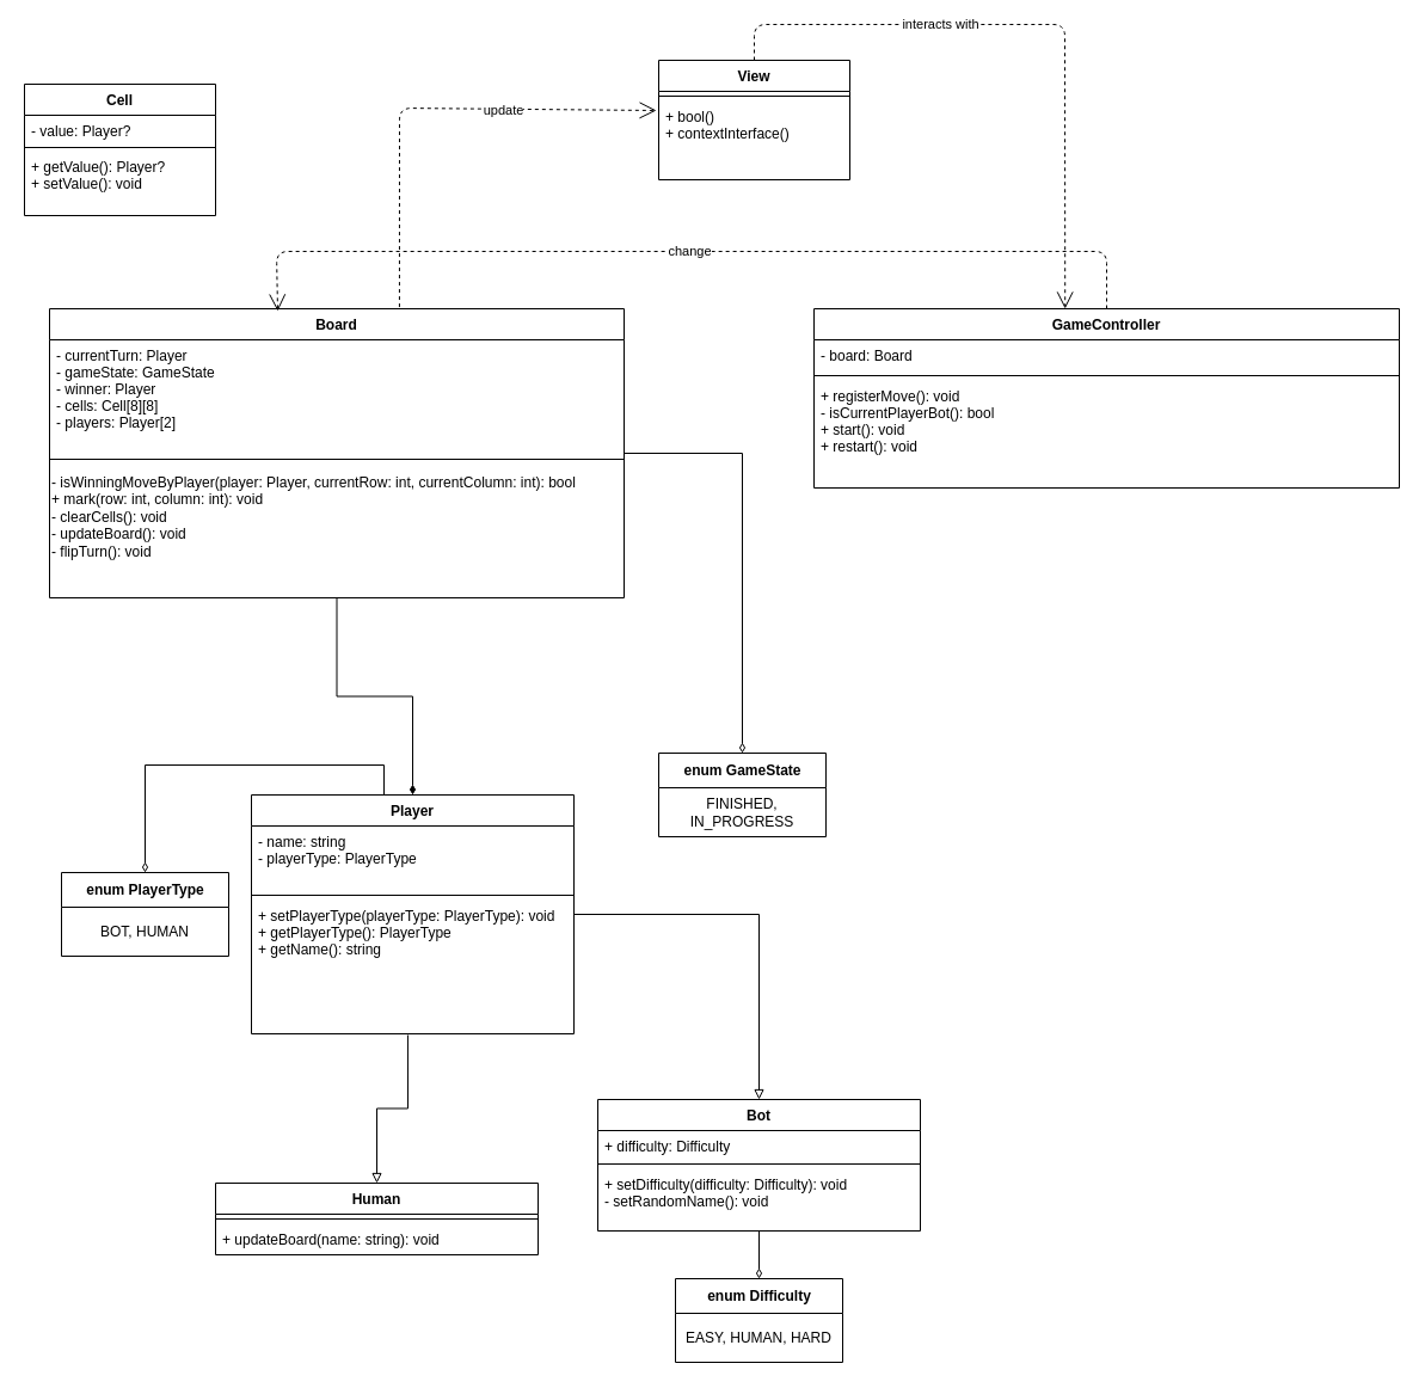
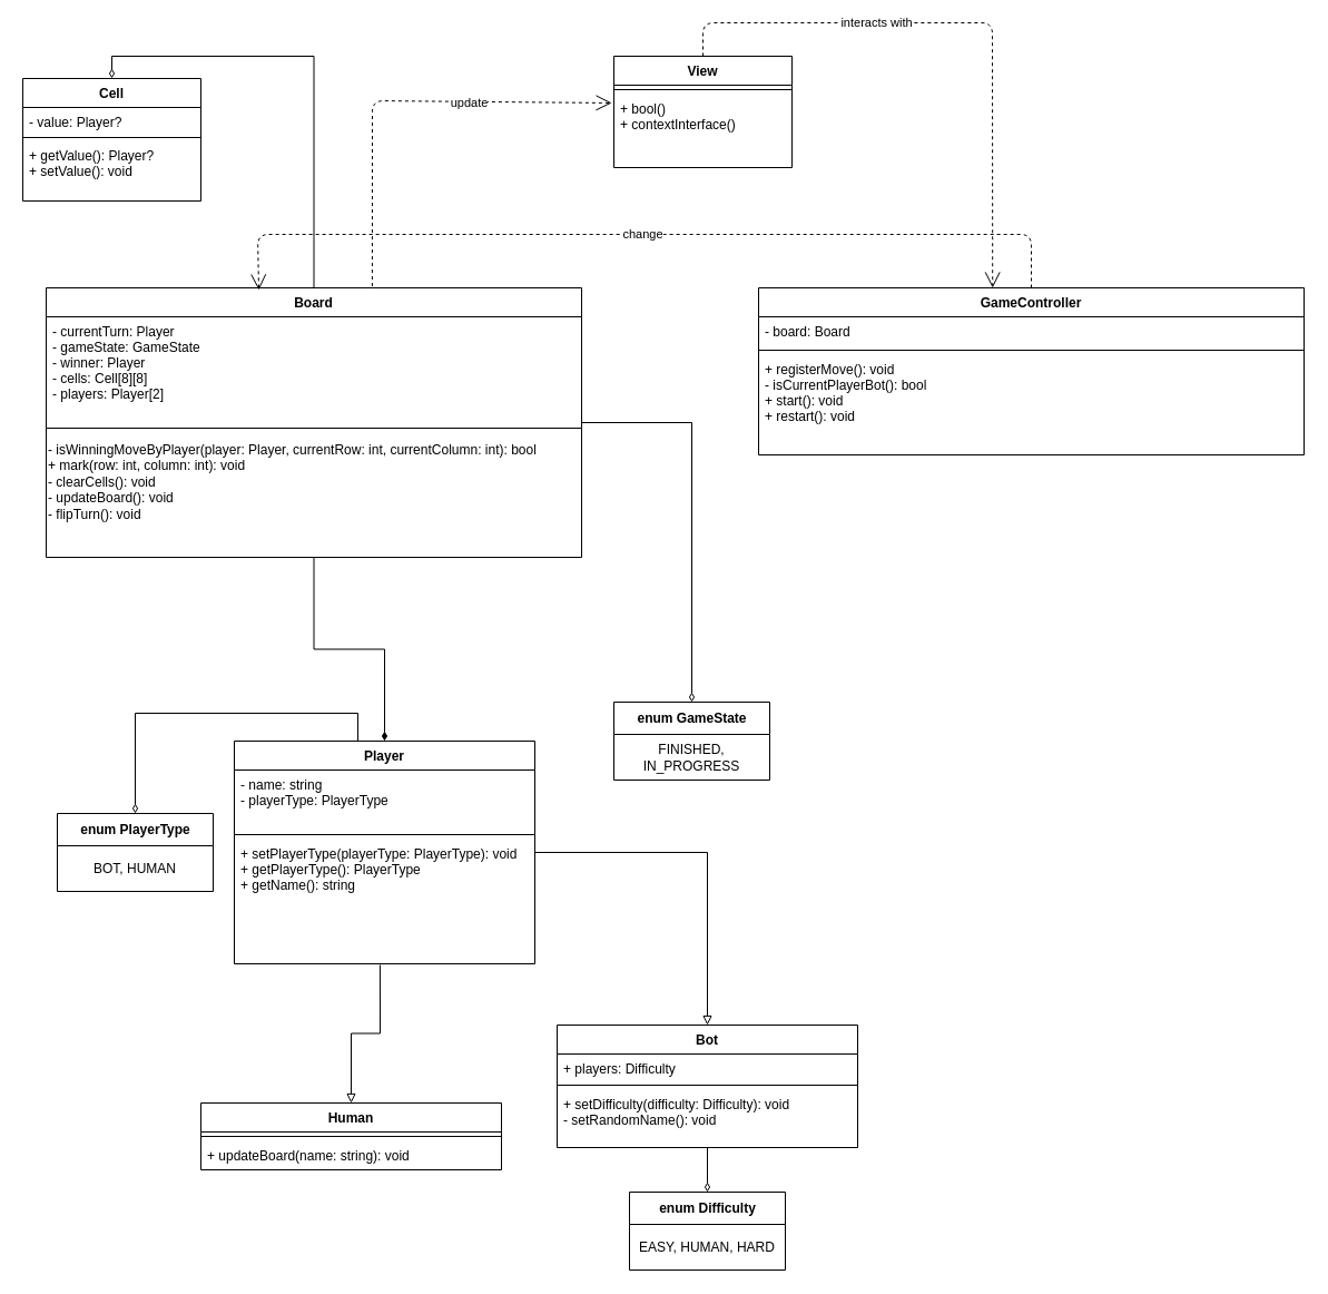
  <mxCell id="0" />
  <mxCell id="1" parent="0" />
  <mxCell id="2" style="edgeStyle=orthogonalEdgeStyle;rounded=0;orthogonalLoop=1;jettySize=auto;html=1;entryX=0.5;entryY=0;entryDx=0;entryDy=0;endArrow=block;endFill=0;" edge="1" parent="1" source="3" target="40"><mxGeometry relative="1" as="geometry" /></mxCell>
  <mxCell id="3" value="Player" style="swimlane;fontStyle=1;align=center;verticalAlign=top;childLayout=stackLayout;horizontal=1;startSize=26;horizontalStack=0;resizeParent=1;resizeParentMax=0;resizeLast=0;collapsible=1;marginBottom=0;" parent="1" vertex="1"><mxGeometry x="210" y="665" width="270" height="200" as="geometry" /></mxCell>
  <mxCell id="4" value="- name: string&#10;- playerType: PlayerType" style="text;strokeColor=none;fillColor=none;align=left;verticalAlign=top;spacingLeft=4;spacingRight=4;overflow=hidden;rotatable=0;points=[[0,0.5],[1,0.5]];portConstraint=eastwest;" parent="3" vertex="1"><mxGeometry y="26" width="270" height="54" as="geometry" /></mxCell>
  <mxCell id="5" value="" style="line;strokeWidth=1;fillColor=none;align=left;verticalAlign=middle;spacingTop=-1;spacingLeft=3;spacingRight=3;rotatable=0;labelPosition=right;points=[];portConstraint=eastwest;" parent="3" vertex="1"><mxGeometry y="80" width="270" height="8" as="geometry" /></mxCell>
  <mxCell id="6" value="+ setPlayerType(playerType: PlayerType): void&#10;+ getPlayerType(): PlayerType&#10;+ getName(): string" style="text;strokeColor=none;fillColor=none;align=left;verticalAlign=top;spacingLeft=4;spacingRight=4;overflow=hidden;rotatable=0;points=[[0,0.5],[1,0.5]];portConstraint=eastwest;" parent="3" vertex="1"><mxGeometry y="88" width="270" height="112" as="geometry" /></mxCell>
  <mxCell id="7" value="View" style="swimlane;fontStyle=1;align=center;verticalAlign=top;childLayout=stackLayout;horizontal=1;startSize=26;horizontalStack=0;resizeParent=1;resizeParentMax=0;resizeLast=0;collapsible=1;marginBottom=0;" parent="1" vertex="1"><mxGeometry x="551" y="50" width="160" height="100" as="geometry" /></mxCell>
  <mxCell id="8" value="" style="line;strokeWidth=1;fillColor=none;align=left;verticalAlign=middle;spacingTop=-1;spacingLeft=3;spacingRight=3;rotatable=0;labelPosition=right;points=[];portConstraint=eastwest;" parent="7" vertex="1"><mxGeometry y="26" width="160" height="8" as="geometry" /></mxCell>
  <mxCell id="9" value="+ bool()&#10;+ contextInterface()" style="text;strokeColor=none;fillColor=none;align=left;verticalAlign=top;spacingLeft=4;spacingRight=4;overflow=hidden;rotatable=0;points=[[0,0.5],[1,0.5]];portConstraint=eastwest;" parent="7" vertex="1"><mxGeometry y="34" width="160" height="66" as="geometry" /></mxCell>
+ <mxCell id="10" style="edgeStyle=orthogonalEdgeStyle;rounded=0;orthogonalLoop=1;jettySize=auto;html=1;entryX=0.5;entryY=0;entryDx=0;entryDy=0;endArrow=diamondThin;endFill=0;" parent="1" source="14" target="18" edge="1"><mxGeometry relative="1" as="geometry" /></mxCell>
  <mxCell id="11" style="edgeStyle=orthogonalEdgeStyle;rounded=0;orthogonalLoop=1;jettySize=auto;html=1;entryX=0.5;entryY=0;entryDx=0;entryDy=0;endArrow=diamondThin;endFill=1;" edge="1" parent="1" source="14" target="3"><mxGeometry relative="1" as="geometry" /></mxCell>
  <mxCell id="12" style="edgeStyle=orthogonalEdgeStyle;rounded=0;orthogonalLoop=1;jettySize=auto;html=1;entryX=0.5;entryY=0;entryDx=0;entryDy=0;endArrow=diamondThin;endFill=0;" edge="1" parent="1" source="14" target="22"><mxGeometry relative="1" as="geometry" /></mxCell>
  <mxCell id="13" style="edgeStyle=orthogonalEdgeStyle;rounded=0;orthogonalLoop=1;jettySize=auto;html=1;entryX=0.5;entryY=0;entryDx=0;entryDy=0;endArrow=diamondThin;endFill=0;exitX=0.5;exitY=0;exitDx=0;exitDy=0;" edge="1" parent="1" source="3" target="30"><mxGeometry relative="1" as="geometry"><Array as="points"><mxPoint x="321" y="665" /><mxPoint x="321" y="640" /><mxPoint x="121" y="640" /></Array></mxGeometry></mxCell>
  <mxCell id="14" value="Board" style="swimlane;fontStyle=1;align=center;verticalAlign=top;childLayout=stackLayout;horizontal=1;startSize=26;horizontalStack=0;resizeParent=1;resizeParentMax=0;resizeLast=0;collapsible=1;marginBottom=0;" parent="1" vertex="1"><mxGeometry x="41" y="258" width="481" height="242" as="geometry" /></mxCell>
  <mxCell id="15" value="- currentTurn: Player&#10;- gameState: GameState&#10;- winner: Player&#10;- cells: Cell[8][8]&#10;- players: Player[2]" style="text;strokeColor=none;fillColor=none;align=left;verticalAlign=top;spacingLeft=4;spacingRight=4;overflow=hidden;rotatable=0;points=[[0,0.5],[1,0.5]];portConstraint=eastwest;" parent="14" vertex="1"><mxGeometry y="26" width="481" height="94" as="geometry" /></mxCell>
  <mxCell id="16" value="" style="line;strokeWidth=1;fillColor=none;align=left;verticalAlign=middle;spacingTop=-1;spacingLeft=3;spacingRight=3;rotatable=0;labelPosition=right;points=[];portConstraint=eastwest;" parent="14" vertex="1"><mxGeometry y="120" width="481" height="12" as="geometry" /></mxCell>
  <mxCell id="17" value="- isWinningMoveByPlayer(player: Player, currentRow: int, currentColumn: int): bool&lt;br&gt;+ mark(row: int, column: int): void&lt;br&gt;- clearCells(): void&lt;br&gt;- updateBoard(): void&lt;br&gt;- flipTurn(): void" style="text;whiteSpace=wrap;html=1;" vertex="1" parent="14"><mxGeometry y="132" width="481" height="110" as="geometry" /></mxCell>
  <mxCell id="18" value="Cell" style="swimlane;fontStyle=1;align=center;verticalAlign=top;childLayout=stackLayout;horizontal=1;startSize=26;horizontalStack=0;resizeParent=1;resizeParentMax=0;resizeLast=0;collapsible=1;marginBottom=0;" parent="1" vertex="1"><mxGeometry x="20" y="70" width="160" height="110" as="geometry" /></mxCell>
  <mxCell id="19" value="- value: Player?" style="text;strokeColor=none;fillColor=none;align=left;verticalAlign=top;spacingLeft=4;spacingRight=4;overflow=hidden;rotatable=0;points=[[0,0.5],[1,0.5]];portConstraint=eastwest;" parent="18" vertex="1"><mxGeometry y="26" width="160" height="24" as="geometry" /></mxCell>
  <mxCell id="20" value="" style="line;strokeWidth=1;fillColor=none;align=left;verticalAlign=middle;spacingTop=-1;spacingLeft=3;spacingRight=3;rotatable=0;labelPosition=right;points=[];portConstraint=eastwest;" parent="18" vertex="1"><mxGeometry y="50" width="160" height="6" as="geometry" /></mxCell>
  <mxCell id="21" value="+ getValue(): Player?&#10;+ setValue(): void" style="text;strokeColor=none;fillColor=none;align=left;verticalAlign=top;spacingLeft=4;spacingRight=4;overflow=hidden;rotatable=0;points=[[0,0.5],[1,0.5]];portConstraint=eastwest;" parent="18" vertex="1"><mxGeometry y="56" width="160" height="54" as="geometry" /></mxCell>
  <mxCell id="22" value="enum GameState" style="swimlane;fontStyle=1;align=center;verticalAlign=middle;childLayout=stackLayout;horizontal=1;startSize=29;horizontalStack=0;resizeParent=1;resizeParentMax=0;resizeLast=0;collapsible=0;marginBottom=0;html=1;" parent="1" vertex="1"><mxGeometry x="551" y="630" width="140" height="70" as="geometry" /></mxCell>
  <mxCell id="23" value="FINISHED, &lt;br&gt;IN_PROGRESS" style="text;html=1;strokeColor=none;fillColor=none;align=center;verticalAlign=middle;spacingLeft=4;spacingRight=4;overflow=hidden;rotatable=0;points=[[0,0.5],[1,0.5]];portConstraint=eastwest;" parent="22" vertex="1"><mxGeometry y="29" width="140" height="41" as="geometry" /></mxCell>
  <mxCell id="24" value="GameController" style="swimlane;fontStyle=1;align=center;verticalAlign=top;childLayout=stackLayout;horizontal=1;startSize=26;horizontalStack=0;resizeParent=1;resizeParentMax=0;resizeLast=0;collapsible=1;marginBottom=0;" parent="1" vertex="1"><mxGeometry x="681" y="258" width="490" height="150" as="geometry" /></mxCell>
  <mxCell id="25" value="- board: Board" style="text;strokeColor=none;fillColor=none;align=left;verticalAlign=top;spacingLeft=4;spacingRight=4;overflow=hidden;rotatable=0;points=[[0,0.5],[1,0.5]];portConstraint=eastwest;" parent="24" vertex="1"><mxGeometry y="26" width="490" height="26" as="geometry" /></mxCell>
  <mxCell id="26" value="" style="line;strokeWidth=1;fillColor=none;align=left;verticalAlign=middle;spacingTop=-1;spacingLeft=3;spacingRight=3;rotatable=0;labelPosition=right;points=[];portConstraint=eastwest;" parent="24" vertex="1"><mxGeometry y="52" width="490" height="8" as="geometry" /></mxCell>
  <mxCell id="27" value="+ registerMove(): void&#10;- isCurrentPlayerBot(): bool&#10;+ start(): void&#10;+ restart(): void" style="text;strokeColor=none;fillColor=none;align=left;verticalAlign=top;spacingLeft=4;spacingRight=4;overflow=hidden;rotatable=0;points=[[0,0.5],[1,0.5]];portConstraint=eastwest;" parent="24" vertex="1"><mxGeometry y="60" width="490" height="90" as="geometry" /></mxCell>
  <mxCell id="28" value="enum Difficulty" style="swimlane;fontStyle=1;align=center;verticalAlign=middle;childLayout=stackLayout;horizontal=1;startSize=29;horizontalStack=0;resizeParent=1;resizeParentMax=0;resizeLast=0;collapsible=0;marginBottom=0;html=1;" parent="1" vertex="1"><mxGeometry x="565" y="1070" width="140" height="70" as="geometry" /></mxCell>
  <mxCell id="29" value="EASY, HUMAN, HARD" style="text;html=1;strokeColor=none;fillColor=none;align=center;verticalAlign=middle;spacingLeft=4;spacingRight=4;overflow=hidden;rotatable=0;points=[[0,0.5],[1,0.5]];portConstraint=eastwest;" parent="28" vertex="1"><mxGeometry y="29" width="140" height="41" as="geometry" /></mxCell>
  <mxCell id="30" value="enum PlayerType" style="swimlane;fontStyle=1;align=center;verticalAlign=middle;childLayout=stackLayout;horizontal=1;startSize=29;horizontalStack=0;resizeParent=1;resizeParentMax=0;resizeLast=0;collapsible=0;marginBottom=0;html=1;" parent="1" vertex="1"><mxGeometry x="51" y="730" width="140" height="70" as="geometry" /></mxCell>
  <mxCell id="31" value="BOT, HUMAN" style="text;html=1;strokeColor=none;fillColor=none;align=center;verticalAlign=middle;spacingLeft=4;spacingRight=4;overflow=hidden;rotatable=0;points=[[0,0.5],[1,0.5]];portConstraint=eastwest;" parent="30" vertex="1"><mxGeometry y="29" width="140" height="41" as="geometry" /></mxCell>
  <mxCell id="32" style="edgeStyle=orthogonalEdgeStyle;rounded=0;orthogonalLoop=1;jettySize=auto;html=1;endArrow=block;endFill=0;exitX=0.485;exitY=1.009;exitDx=0;exitDy=0;exitPerimeter=0;entryX=0.5;entryY=0;entryDx=0;entryDy=0;" parent="1" source="6" target="36" edge="1"><mxGeometry relative="1" as="geometry" /></mxCell>
  <mxCell id="33" value="interacts with" style="endArrow=open;endSize=12;dashed=1;html=1;exitX=0.5;exitY=0;exitDx=0;exitDy=0;entryX=0.429;entryY=0;entryDx=0;entryDy=0;entryPerimeter=0;" parent="1" source="7" target="24" edge="1"><mxGeometry x="-0.294" width="160" relative="1" as="geometry"><mxPoint x="611" y="480" as="sourcePoint" /><mxPoint x="911" y="0" as="targetPoint" /><Array as="points"><mxPoint x="631" y="20" /><mxPoint x="891" y="20" /></Array><mxPoint as="offset" /></mxGeometry></mxCell>
  <mxCell id="34" value="change" style="endArrow=open;endSize=12;dashed=1;html=1;exitX=0.5;exitY=0;exitDx=0;exitDy=0;" parent="1" source="24" edge="1"><mxGeometry width="160" relative="1" as="geometry"><mxPoint x="611" y="430" as="sourcePoint" /><mxPoint x="232" y="260" as="targetPoint" /><Array as="points"><mxPoint x="926" y="210" /><mxPoint x="231" y="210" /></Array></mxGeometry></mxCell>
  <mxCell id="35" value="update" style="endArrow=open;endSize=12;dashed=1;html=1;exitX=0.609;exitY=-0.006;exitDx=0;exitDy=0;exitPerimeter=0;entryX=-0.012;entryY=0.121;entryDx=0;entryDy=0;entryPerimeter=0;" parent="1" source="14" target="9" edge="1"><mxGeometry x="0.33" y="-1" width="160" relative="1" as="geometry"><mxPoint x="611" y="430" as="sourcePoint" /><mxPoint x="771" y="430" as="targetPoint" /><Array as="points"><mxPoint x="334" y="90" /></Array><mxPoint as="offset" /></mxGeometry></mxCell>
  <mxCell id="36" value="Human" style="swimlane;fontStyle=1;align=center;verticalAlign=top;childLayout=stackLayout;horizontal=1;startSize=26;horizontalStack=0;resizeParent=1;resizeParentMax=0;resizeLast=0;collapsible=1;marginBottom=0;" vertex="1" parent="1"><mxGeometry x="180" y="990" width="270" height="60" as="geometry" /></mxCell>
  <mxCell id="37" value="" style="line;strokeWidth=1;fillColor=none;align=left;verticalAlign=middle;spacingTop=-1;spacingLeft=3;spacingRight=3;rotatable=0;labelPosition=right;points=[];portConstraint=eastwest;" vertex="1" parent="36"><mxGeometry y="26" width="270" height="8" as="geometry" /></mxCell>
  <mxCell id="38" value="+ updateBoard(name: string): void" style="text;strokeColor=none;fillColor=none;align=left;verticalAlign=top;spacingLeft=4;spacingRight=4;overflow=hidden;rotatable=0;points=[[0,0.5],[1,0.5]];portConstraint=eastwest;" vertex="1" parent="36"><mxGeometry y="34" width="270" height="26" as="geometry" /></mxCell>
  <mxCell id="39" style="edgeStyle=orthogonalEdgeStyle;rounded=0;orthogonalLoop=1;jettySize=auto;html=1;entryX=0.5;entryY=0;entryDx=0;entryDy=0;endArrow=diamondThin;endFill=0;" edge="1" parent="1" source="40" target="28"><mxGeometry relative="1" as="geometry" /></mxCell>
  <mxCell id="40" value="Bot" style="swimlane;fontStyle=1;align=center;verticalAlign=top;childLayout=stackLayout;horizontal=1;startSize=26;horizontalStack=0;resizeParent=1;resizeParentMax=0;resizeLast=0;collapsible=1;marginBottom=0;" vertex="1" parent="1"><mxGeometry x="500" y="920" width="270" height="110" as="geometry" /></mxCell>
- <mxCell id="41" value="+ difficulty: Difficulty" style="text;strokeColor=none;fillColor=none;align=left;verticalAlign=top;spacingLeft=4;spacingRight=4;overflow=hidden;rotatable=0;points=[[0,0.5],[1,0.5]];portConstraint=eastwest;" vertex="1" parent="40"><mxGeometry y="26" width="270" height="24" as="geometry" /></mxCell>
+ <mxCell id="41" value="+ players: Difficulty" style="text;strokeColor=none;fillColor=none;align=left;verticalAlign=top;spacingLeft=4;spacingRight=4;overflow=hidden;rotatable=0;points=[[0,0.5],[1,0.5]];portConstraint=eastwest;" vertex="1" parent="40"><mxGeometry y="26" width="270" height="24" as="geometry" /></mxCell>
  <mxCell id="42" value="" style="line;strokeWidth=1;fillColor=none;align=left;verticalAlign=middle;spacingTop=-1;spacingLeft=3;spacingRight=3;rotatable=0;labelPosition=right;points=[];portConstraint=eastwest;" vertex="1" parent="40"><mxGeometry y="50" width="270" height="8" as="geometry" /></mxCell>
  <mxCell id="43" value="+ setDifficulty(difficulty: Difficulty): void&#10;- setRandomName(): void" style="text;strokeColor=none;fillColor=none;align=left;verticalAlign=top;spacingLeft=4;spacingRight=4;overflow=hidden;rotatable=0;points=[[0,0.5],[1,0.5]];portConstraint=eastwest;" vertex="1" parent="40"><mxGeometry y="58" width="270" height="52" as="geometry" /></mxCell>
